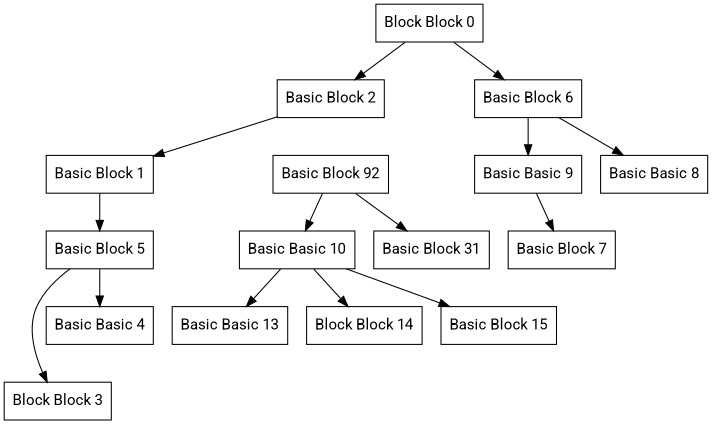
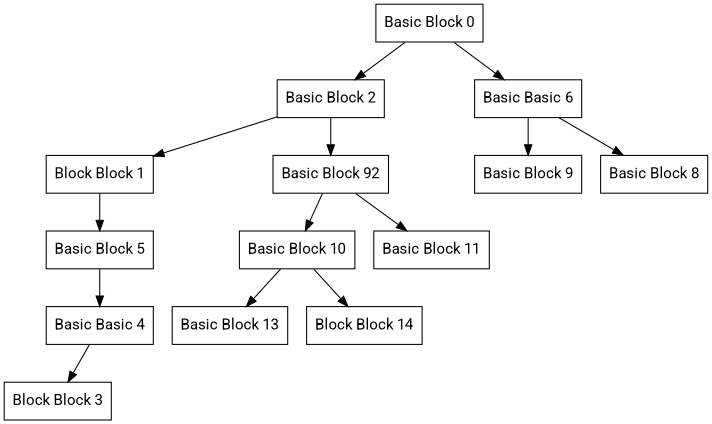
  digraph {
    fontname=Roboto
    node [fontname=Roboto shape=box]
    edge [fontname=Roboto]
-   "Basic Block 0" [label="Block Block 0"]
+   "Basic Block 0"
    "Basic Block 2"
-   "Basic Block 6"
-   "Basic Block 1"
+   "Basic Block 6" [label="Basic Basic 6"]
+   "Basic Block 1" [label="Block Block 1"]
    "Basic Block 5"
    n6 [label="Basic Block 92"]
-   "Basic Block 9" [label="Basic Basic 9"]
-   "Basic Block 8" [label="Basic Basic 8"]
+   "Basic Block 9"
+   "Basic Block 8"
    n9 [label="Block Block 3"]
    n10 [label="Basic Basic 4"]
-   "Basic Block 10" [label="Basic Basic 10"]
-   "Basic Block 11" [label="Basic Block 31"]
-   "Basic Block 7"
-   "Basic Block 13" [label="Basic Basic 13"]
+   "Basic Block 10"
+   "Basic Block 11"
+   "Basic Block 13"
    n15 [label="Block Block 14"]
-   "Basic Block 15"
    "Basic Block 0" -> "Basic Block 2"
    "Basic Block 0" -> "Basic Block 6"
    "Basic Block 2" -> "Basic Block 1"
+   "Basic Block 2" -> n6
    "Basic Block 6" -> "Basic Block 9"
    "Basic Block 6" -> "Basic Block 8"
    "Basic Block 1" -> "Basic Block 5"
-   "Basic Block 5" -> n9
+   n10 -> n9
    "Basic Block 5" -> n10
    n6 -> "Basic Block 10"
    n6 -> "Basic Block 11"
-   "Basic Block 9" -> "Basic Block 7"
    "Basic Block 10" -> "Basic Block 13"
    "Basic Block 10" -> n15
-   "Basic Block 10" -> "Basic Block 15"
  }
